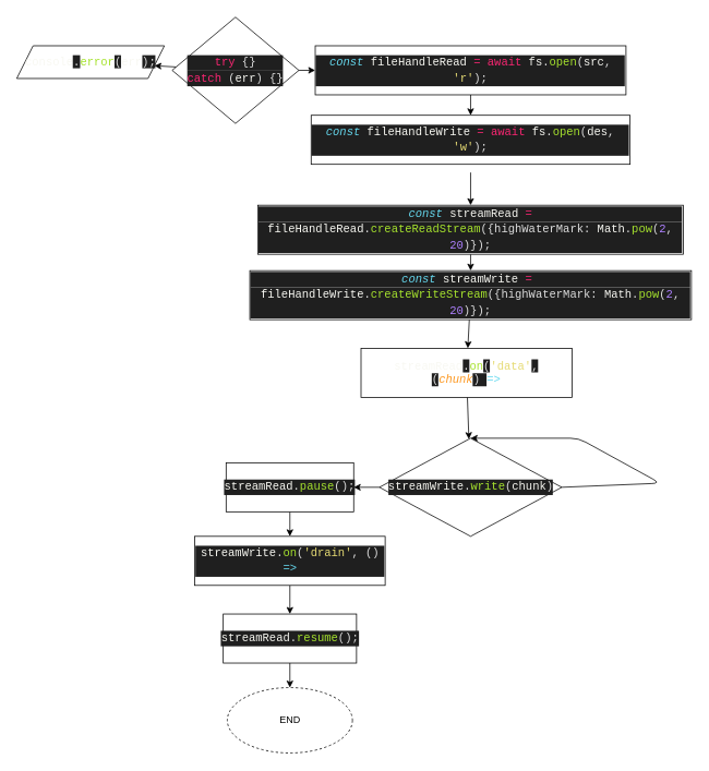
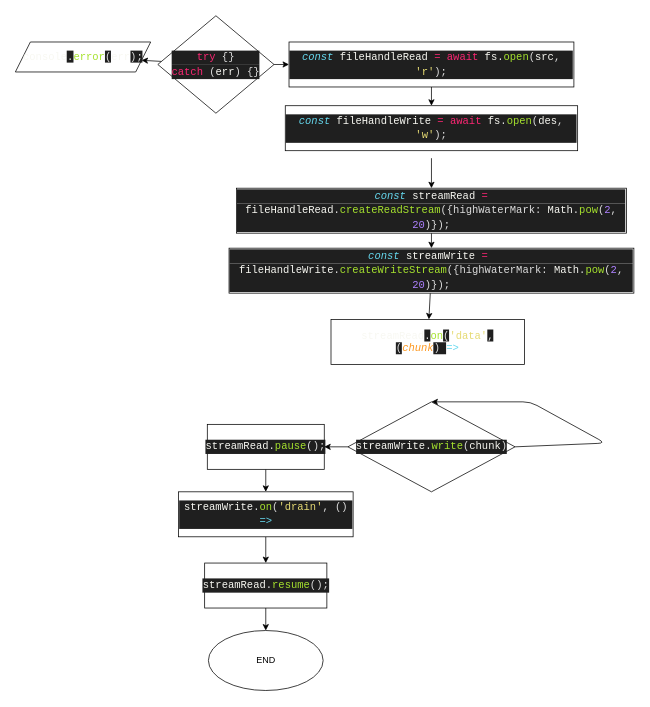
  <mxCell id="0" />
  <mxCell id="1" parent="0" />
  <mxCell id="2" value="" style="edgeStyle=none;html=1;" edge="1" parent="1" source="4" target="5"><mxGeometry relative="1" as="geometry" /></mxCell>
  <mxCell id="3" value="" style="edgeStyle=none;html=1;exitX=1;exitY=0.5;exitDx=0;exitDy=0;" edge="1" parent="1" source="4" target="7"><mxGeometry relative="1" as="geometry"><mxPoint x="390" y="85" as="sourcePoint" /></mxGeometry></mxCell>
  <mxCell id="4" value="&lt;div style=&quot;color: rgb(221, 221, 221); background-color: rgb(31, 31, 31); font-family: Consolas, &amp;quot;Courier New&amp;quot;, monospace; font-size: 14px; line-height: 19px;&quot;&gt;&lt;span style=&quot;color: #f92672;&quot;&gt;try&lt;/span&gt; {&lt;span style=&quot;&quot;&gt;}&lt;/span&gt;&lt;/div&gt;&lt;div style=&quot;color: rgb(221, 221, 221); background-color: rgb(31, 31, 31); font-family: Consolas, &amp;quot;Courier New&amp;quot;, monospace; font-size: 14px; line-height: 19px;&quot;&gt;&lt;span style=&quot;color: rgb(249, 38, 114);&quot;&gt;catch&lt;/span&gt;&lt;span style=&quot;&quot;&gt; (&lt;/span&gt;&lt;span style=&quot;color: rgb(248, 248, 242);&quot;&gt;err&lt;/span&gt;&lt;span style=&quot;&quot;&gt;) {}&lt;/span&gt;&lt;/div&gt;" style="rhombus;whiteSpace=wrap;html=1;" vertex="1" parent="1"><mxGeometry x="210" y="20" width="155" height="130" as="geometry" /></mxCell>
  <mxCell id="5" value="&lt;span style=&quot;font-family: Consolas, &amp;quot;Courier New&amp;quot;, monospace; font-size: 14px; color: rgb(248, 248, 242);&quot;&gt;console&lt;/span&gt;&lt;span style=&quot;color: rgb(221, 221, 221); font-family: Consolas, &amp;quot;Courier New&amp;quot;, monospace; font-size: 14px; background-color: rgb(31, 31, 31);&quot;&gt;.&lt;/span&gt;&lt;span style=&quot;font-family: Consolas, &amp;quot;Courier New&amp;quot;, monospace; font-size: 14px; color: rgb(166, 226, 46);&quot;&gt;error&lt;/span&gt;&lt;span style=&quot;color: rgb(221, 221, 221); font-family: Consolas, &amp;quot;Courier New&amp;quot;, monospace; font-size: 14px; background-color: rgb(31, 31, 31);&quot;&gt;(&lt;/span&gt;&lt;span style=&quot;font-family: Consolas, &amp;quot;Courier New&amp;quot;, monospace; font-size: 14px; color: rgb(248, 248, 242);&quot;&gt;err&lt;/span&gt;&lt;span style=&quot;color: rgb(221, 221, 221); font-family: Consolas, &amp;quot;Courier New&amp;quot;, monospace; font-size: 14px; background-color: rgb(31, 31, 31);&quot;&gt;);&lt;/span&gt;" style="shape=parallelogram;perimeter=parallelogramPerimeter;whiteSpace=wrap;html=1;fixedSize=1;" vertex="1" parent="1"><mxGeometry x="20" y="55" width="180.5" height="40" as="geometry" /></mxCell>
  <mxCell id="6" value="" style="edgeStyle=none;html=1;" edge="1" parent="1" source="7" target="9"><mxGeometry relative="1" as="geometry" /></mxCell>
  <mxCell id="7" value="&lt;div style=&quot;color: rgb(221, 221, 221); background-color: rgb(31, 31, 31); font-family: Consolas, &amp;quot;Courier New&amp;quot;, monospace; font-size: 14px; line-height: 19px;&quot;&gt;&lt;span style=&quot;color: #66d9ef;font-style: italic;&quot;&gt;const&lt;/span&gt; &lt;span style=&quot;color: #f8f8f2;&quot;&gt;fileHandleRead&lt;/span&gt; &lt;span style=&quot;color: #f92672;&quot;&gt;=&lt;/span&gt; &lt;span style=&quot;color: #f92672;&quot;&gt;await&lt;/span&gt; &lt;span style=&quot;color: #f8f8f2;&quot;&gt;fs&lt;/span&gt;.&lt;span style=&quot;color: #a6e22e;&quot;&gt;open&lt;/span&gt;(&lt;span style=&quot;color: #f8f8f2;&quot;&gt;src&lt;/span&gt;, &lt;span style=&quot;color: #e6db74;&quot;&gt;'r'&lt;/span&gt;);&lt;/div&gt;" style="whiteSpace=wrap;html=1;" vertex="1" parent="1"><mxGeometry x="385" y="55" width="380" height="60" as="geometry" /></mxCell>
  <mxCell id="8" value="" style="edgeStyle=none;html=1;entryX=0.5;entryY=0;entryDx=0;entryDy=0;" edge="1" parent="1" target="11"><mxGeometry relative="1" as="geometry"><mxPoint x="575" y="210" as="sourcePoint" /><mxPoint x="635" y="250" as="targetPoint" /></mxGeometry></mxCell>
  <mxCell id="9" value="&lt;div style=&quot;color: rgb(221, 221, 221); background-color: rgb(31, 31, 31); font-family: Consolas, &amp;quot;Courier New&amp;quot;, monospace; font-size: 14px; line-height: 19px;&quot;&gt;&lt;span style=&quot;color: #66d9ef;font-style: italic;&quot;&gt;const&lt;/span&gt; &lt;span style=&quot;color: #f8f8f2;&quot;&gt;fileHandleWrite&lt;/span&gt; &lt;span style=&quot;color: #f92672;&quot;&gt;=&lt;/span&gt; &lt;span style=&quot;color: #f92672;&quot;&gt;await&lt;/span&gt; &lt;span style=&quot;color: #f8f8f2;&quot;&gt;fs&lt;/span&gt;.&lt;span style=&quot;color: #a6e22e;&quot;&gt;open&lt;/span&gt;(&lt;span style=&quot;color: #f8f8f2;&quot;&gt;des&lt;/span&gt;, &lt;span style=&quot;color: #e6db74;&quot;&gt;'w'&lt;/span&gt;);&lt;/div&gt;" style="whiteSpace=wrap;html=1;" vertex="1" parent="1"><mxGeometry x="380" y="140" width="390" height="60" as="geometry" /></mxCell>
  <mxCell id="10" value="" style="edgeStyle=none;html=1;" edge="1" parent="1" source="11" target="13"><mxGeometry relative="1" as="geometry" /></mxCell>
  <mxCell id="11" value="&lt;div style=&quot;color: rgb(221, 221, 221); background-color: rgb(31, 31, 31); font-family: Consolas, &amp;quot;Courier New&amp;quot;, monospace; font-size: 14px; line-height: 19px;&quot;&gt;&amp;nbsp;&lt;span style=&quot;color: #66d9ef;font-style: italic;&quot;&gt;const&lt;/span&gt; &lt;span style=&quot;color: #f8f8f2;&quot;&gt;streamRead&lt;/span&gt; &lt;span style=&quot;color: #f92672;&quot;&gt;=&lt;/span&gt;&amp;nbsp;&lt;/div&gt;&lt;div style=&quot;color: rgb(221, 221, 221); background-color: rgb(31, 31, 31); font-family: Consolas, &amp;quot;Courier New&amp;quot;, monospace; font-size: 14px; line-height: 19px;&quot;&gt;&lt;span style=&quot;color: #f8f8f2;&quot;&gt;fileHandleRead&lt;/span&gt;.&lt;span style=&quot;color: #a6e22e;&quot;&gt;createReadStream&lt;/span&gt;({highWaterMark: &lt;span style=&quot;color: #f8f8f2;&quot;&gt;Math&lt;/span&gt;.&lt;span style=&quot;color: #a6e22e;&quot;&gt;pow&lt;/span&gt;(&lt;span style=&quot;color: #ae81ff;&quot;&gt;2&lt;/span&gt;, &lt;span style=&quot;color: #ae81ff;&quot;&gt;20&lt;/span&gt;)});&lt;/div&gt;" style="whiteSpace=wrap;html=1;" vertex="1" parent="1"><mxGeometry x="315" y="250" width="520" height="60" as="geometry" /></mxCell>
  <mxCell id="12" value="" style="edgeStyle=none;html=1;" edge="1" parent="1" source="13" target="15"><mxGeometry relative="1" as="geometry" /></mxCell>
  <mxCell id="13" value="&lt;div style=&quot;color: rgb(221, 221, 221); background-color: rgb(31, 31, 31); font-family: Consolas, &amp;quot;Courier New&amp;quot;, monospace; font-size: 14px; line-height: 19px;&quot;&gt;&lt;span style=&quot;color: #66d9ef;font-style: italic;&quot;&gt;const&lt;/span&gt; &lt;span style=&quot;color: #f8f8f2;&quot;&gt;streamWrite&lt;/span&gt; &lt;span style=&quot;color: #f92672;&quot;&gt;=&lt;/span&gt;&amp;nbsp;&lt;/div&gt;&lt;div style=&quot;color: rgb(221, 221, 221); background-color: rgb(31, 31, 31); font-family: Consolas, &amp;quot;Courier New&amp;quot;, monospace; font-size: 14px; line-height: 19px;&quot;&gt;&lt;span style=&quot;color: #f8f8f2;&quot;&gt;fileHandleWrite&lt;/span&gt;.&lt;span style=&quot;color: #a6e22e;&quot;&gt;createWriteStream&lt;/span&gt;({highWaterMark: &lt;span style=&quot;color: #f8f8f2;&quot;&gt;Math&lt;/span&gt;.&lt;span style=&quot;color: #a6e22e;&quot;&gt;pow&lt;/span&gt;(&lt;span style=&quot;color: #ae81ff;&quot;&gt;2&lt;/span&gt;, &lt;span style=&quot;color: #ae81ff;&quot;&gt;20&lt;/span&gt;)});&lt;/div&gt;" style="whiteSpace=wrap;html=1;" vertex="1" parent="1"><mxGeometry x="305" y="330" width="540" height="60" as="geometry" /></mxCell>
- <mxCell id="14" value="" style="edgeStyle=none;html=1;" edge="1" parent="1" source="15" target="18"><mxGeometry relative="1" as="geometry" /></mxCell>
  <mxCell id="15" value="&lt;span style=&quot;font-family: Consolas, &amp;quot;Courier New&amp;quot;, monospace; font-size: 14px; color: rgb(248, 248, 242);&quot;&gt;streamRead&lt;/span&gt;&lt;span style=&quot;color: rgb(221, 221, 221); font-family: Consolas, &amp;quot;Courier New&amp;quot;, monospace; font-size: 14px; background-color: rgb(31, 31, 31);&quot;&gt;.&lt;/span&gt;&lt;span style=&quot;font-family: Consolas, &amp;quot;Courier New&amp;quot;, monospace; font-size: 14px; color: rgb(166, 226, 46);&quot;&gt;on&lt;/span&gt;&lt;span style=&quot;color: rgb(221, 221, 221); font-family: Consolas, &amp;quot;Courier New&amp;quot;, monospace; font-size: 14px; background-color: rgb(31, 31, 31);&quot;&gt;(&lt;/span&gt;&lt;span style=&quot;font-family: Consolas, &amp;quot;Courier New&amp;quot;, monospace; font-size: 14px; color: rgb(230, 219, 116);&quot;&gt;'data'&lt;/span&gt;&lt;span style=&quot;color: rgb(221, 221, 221); font-family: Consolas, &amp;quot;Courier New&amp;quot;, monospace; font-size: 14px; background-color: rgb(31, 31, 31);&quot;&gt;, (&lt;/span&gt;&lt;span style=&quot;font-family: Consolas, &amp;quot;Courier New&amp;quot;, monospace; font-size: 14px; color: rgb(253, 151, 31); font-style: italic;&quot;&gt;chunk&lt;/span&gt;&lt;span style=&quot;color: rgb(221, 221, 221); font-family: Consolas, &amp;quot;Courier New&amp;quot;, monospace; font-size: 14px; background-color: rgb(31, 31, 31);&quot;&gt;)&amp;nbsp;&lt;/span&gt;&lt;span style=&quot;font-family: Consolas, &amp;quot;Courier New&amp;quot;, monospace; font-size: 14px; color: rgb(102, 217, 239); font-style: italic;&quot;&gt;=&amp;gt;&lt;/span&gt;" style="whiteSpace=wrap;html=1;" vertex="1" parent="1"><mxGeometry x="441" y="425" width="258" height="60" as="geometry" /></mxCell>
  <mxCell id="16" value="" style="edgeStyle=none;html=1;" edge="1" parent="1" source="18" target="20"><mxGeometry relative="1" as="geometry" /></mxCell>
  <mxCell id="17" style="edgeStyle=none;html=1;entryX=0.5;entryY=0;entryDx=0;entryDy=0;exitX=1;exitY=0.5;exitDx=0;exitDy=0;" edge="1" parent="1" source="18" target="18"><mxGeometry relative="1" as="geometry"><mxPoint x="777" y="530" as="targetPoint" /><mxPoint x="787" y="710" as="sourcePoint" /><Array as="points"><mxPoint x="807" y="590" /><mxPoint x="707" y="535" /></Array></mxGeometry></mxCell>
  <mxCell id="18" value="&lt;div style=&quot;color: rgb(221, 221, 221); background-color: rgb(31, 31, 31); font-family: Consolas, &amp;quot;Courier New&amp;quot;, monospace; font-size: 14px; line-height: 19px;&quot;&gt;&lt;span style=&quot;color: #f8f8f2;&quot;&gt;streamWrite&lt;/span&gt;.&lt;span style=&quot;color: #a6e22e;&quot;&gt;write&lt;/span&gt;(&lt;span style=&quot;color: #f8f8f2;&quot;&gt;chunk&lt;/span&gt;)&lt;/div&gt;" style="rhombus;whiteSpace=wrap;html=1;" vertex="1" parent="1"><mxGeometry x="463.5" y="535" width="223" height="120" as="geometry" /></mxCell>
  <mxCell id="19" value="" style="edgeStyle=none;html=1;" edge="1" parent="1" source="20" target="22"><mxGeometry relative="1" as="geometry" /></mxCell>
  <mxCell id="20" value="&lt;div style=&quot;color: rgb(221, 221, 221); background-color: rgb(31, 31, 31); font-family: Consolas, &amp;quot;Courier New&amp;quot;, monospace; font-size: 14px; line-height: 19px;&quot;&gt;&lt;span style=&quot;color: #f8f8f2;&quot;&gt;streamRead&lt;/span&gt;.&lt;span style=&quot;color: #a6e22e;&quot;&gt;pause&lt;/span&gt;();&lt;/div&gt;" style="whiteSpace=wrap;html=1;" vertex="1" parent="1"><mxGeometry x="276" y="565" width="156" height="60" as="geometry" /></mxCell>
  <mxCell id="21" value="" style="edgeStyle=none;html=1;" edge="1" parent="1" source="22" target="24"><mxGeometry relative="1" as="geometry" /></mxCell>
  <mxCell id="22" value="&lt;div style=&quot;color: rgb(221, 221, 221); background-color: rgb(31, 31, 31); font-family: Consolas, &amp;quot;Courier New&amp;quot;, monospace; font-size: 14px; line-height: 19px;&quot;&gt;&lt;span style=&quot;color: #f8f8f2;&quot;&gt;streamWrite&lt;/span&gt;.&lt;span style=&quot;color: #a6e22e;&quot;&gt;on&lt;/span&gt;(&lt;span style=&quot;color: #e6db74;&quot;&gt;'drain'&lt;/span&gt;, () &lt;span style=&quot;color: #66d9ef;font-style: italic;&quot;&gt;=&amp;gt;&lt;/span&gt;&lt;/div&gt;" style="whiteSpace=wrap;html=1;" vertex="1" parent="1"><mxGeometry x="237.5" y="655" width="233" height="60" as="geometry" /></mxCell>
  <mxCell id="23" value="" style="edgeStyle=none;html=1;" edge="1" parent="1" source="24" target="25"><mxGeometry relative="1" as="geometry" /></mxCell>
  <mxCell id="24" value="&lt;div style=&quot;color: rgb(221, 221, 221); background-color: rgb(31, 31, 31); font-family: Consolas, &amp;quot;Courier New&amp;quot;, monospace; font-size: 14px; line-height: 19px;&quot;&gt;&lt;span style=&quot;color: #f8f8f2;&quot;&gt;streamRead&lt;/span&gt;.&lt;span style=&quot;color: #a6e22e;&quot;&gt;resume&lt;/span&gt;();&lt;/div&gt;" style="whiteSpace=wrap;html=1;" vertex="1" parent="1"><mxGeometry x="272.5" y="750" width="163" height="60" as="geometry" /></mxCell>
- <mxCell id="25" value="END" style="ellipse;whiteSpace=wrap;html=1;dashed=1;" vertex="1" parent="1"><mxGeometry x="277.5" y="840" width="153" height="80" as="geometry" /></mxCell>
+ <mxCell id="25" value="END" style="ellipse;whiteSpace=wrap;html=1;" vertex="1" parent="1"><mxGeometry x="277.5" y="840" width="153" height="80" as="geometry" /></mxCell>
